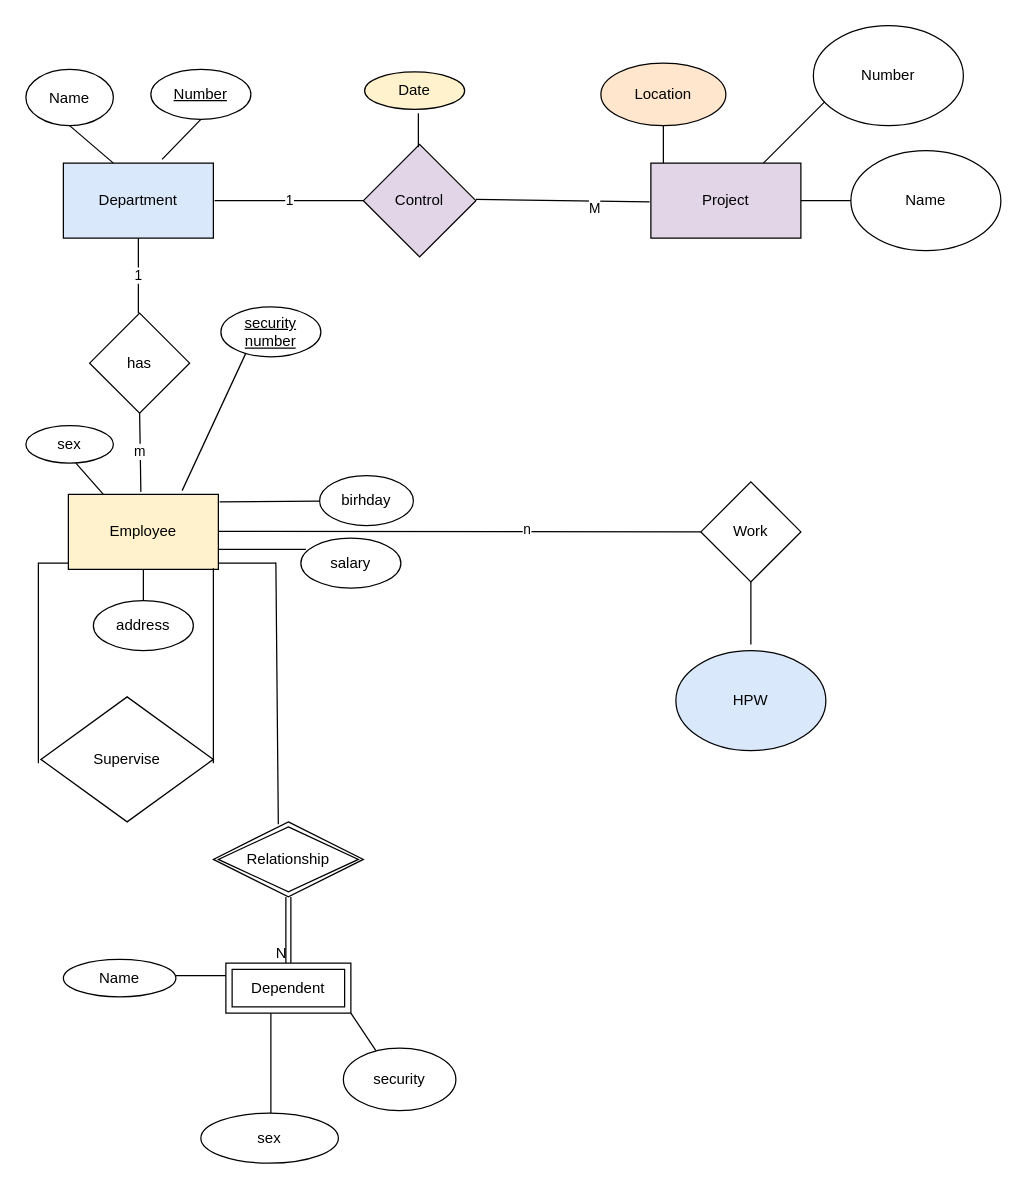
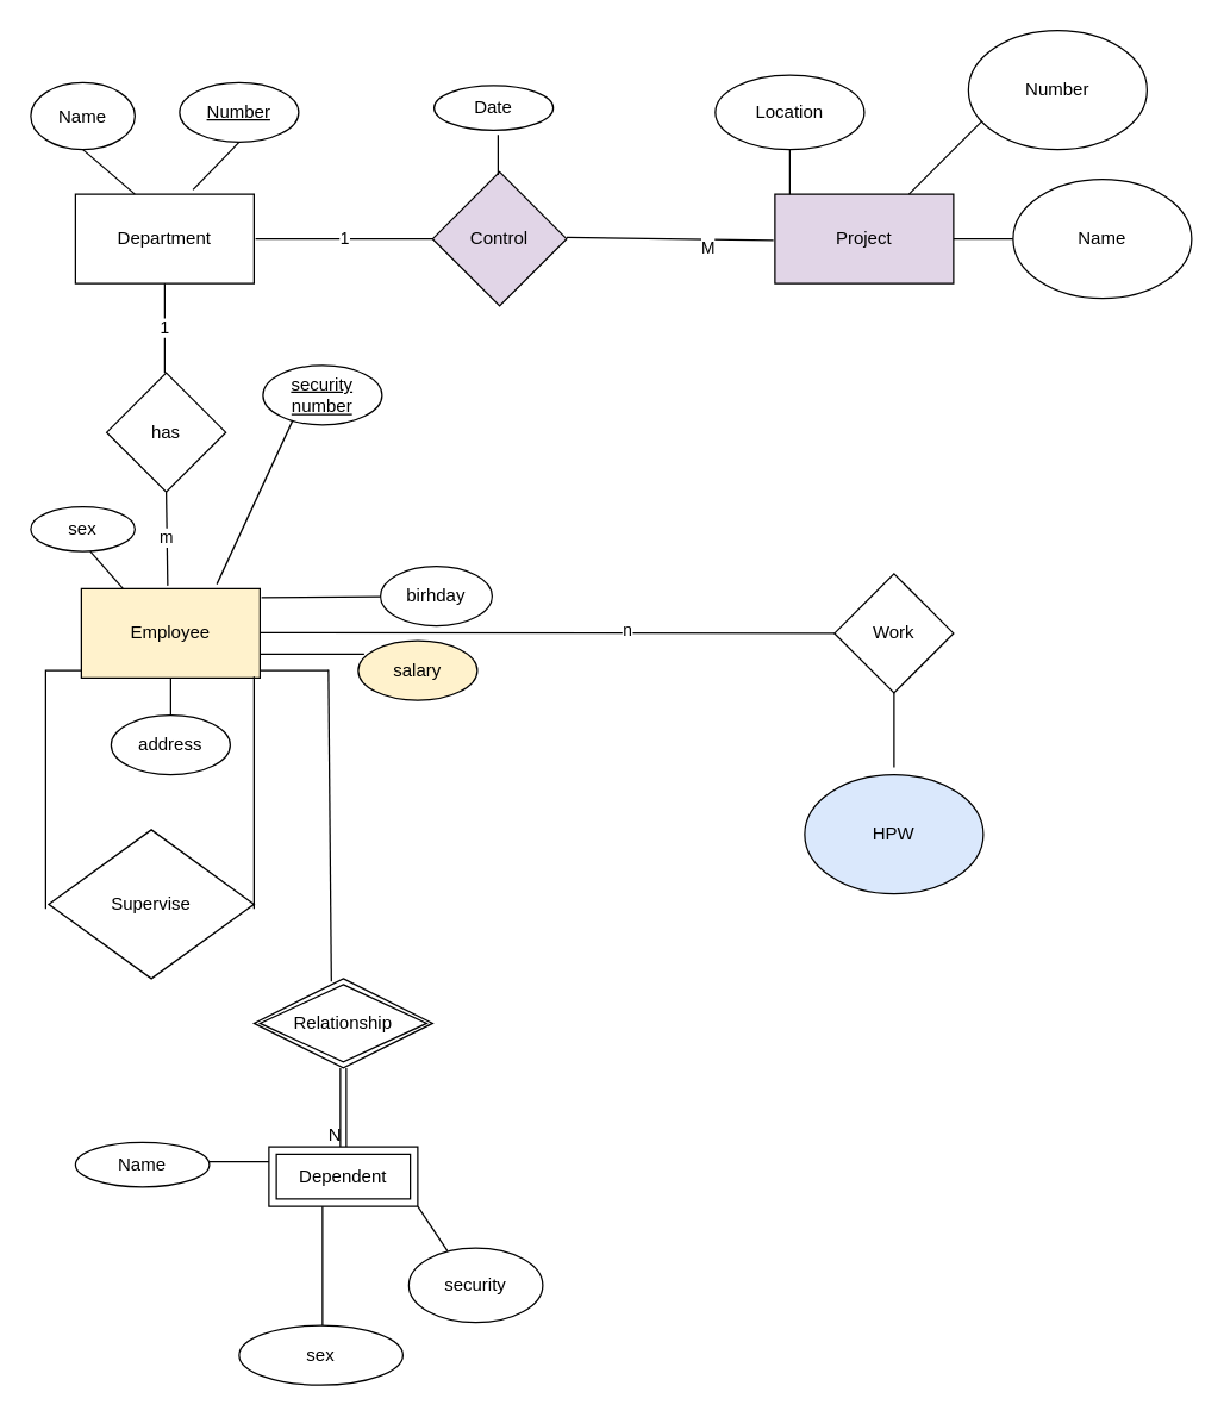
  <mxCell id="0" />
  <mxCell id="1" parent="0" />
- <mxCell id="2" value="Department" style="rounded=0;whiteSpace=wrap;html=1;fillColor=#dae8fc;" vertex="1" parent="1"><mxGeometry x="50" y="130" width="120" height="60" as="geometry" /></mxCell>
+ <mxCell id="2" value="Department" style="rounded=0;whiteSpace=wrap;html=1;" vertex="1" parent="1"><mxGeometry x="50" y="130" width="120" height="60" as="geometry" /></mxCell>
  <mxCell id="3" value="Control" style="rhombus;whiteSpace=wrap;html=1;fillColor=#e1d5e7;" vertex="1" parent="1"><mxGeometry x="290" y="115" width="90" height="90" as="geometry" /></mxCell>
  <mxCell id="4" value="1" style="endArrow=none;html=1;rounded=0;" edge="1" parent="1" target="3"><mxGeometry width="50" height="50" relative="1" as="geometry"><mxPoint x="171" y="160" as="sourcePoint" /><mxPoint x="290" y="120" as="targetPoint" /><Array as="points"><mxPoint x="210" y="160" /></Array></mxGeometry></mxCell>
  <mxCell id="5" value="" style="endArrow=none;html=1;rounded=0;exitX=1.008;exitY=0.633;exitDx=0;exitDy=0;exitPerimeter=0;" edge="1" parent="1"><mxGeometry width="50" height="50" relative="1" as="geometry"><mxPoint x="380" y="159" as="sourcePoint" /><mxPoint x="519" y="161" as="targetPoint" /></mxGeometry></mxCell>
  <mxCell id="6" value="M" style="edgeLabel;html=1;align=center;verticalAlign=middle;resizable=0;points=[];" vertex="1" connectable="0" parent="5"><mxGeometry x="0.368" y="-5" relative="1" as="geometry"><mxPoint as="offset" /></mxGeometry></mxCell>
  <mxCell id="7" value="Project" style="rounded=0;whiteSpace=wrap;html=1;fillColor=#e1d5e7;" vertex="1" parent="1"><mxGeometry x="520" y="130" width="120" height="60" as="geometry" /></mxCell>
  <mxCell id="8" value="Name" style="ellipse;whiteSpace=wrap;html=1;" vertex="1" parent="1"><mxGeometry x="20" y="55" width="70" height="45" as="geometry" /></mxCell>
  <mxCell id="9" value="&lt;u&gt;Number&lt;/u&gt;" style="ellipse;whiteSpace=wrap;html=1;" vertex="1" parent="1"><mxGeometry x="120" y="55" width="80" height="40" as="geometry" /></mxCell>
  <mxCell id="10" value="" style="endArrow=none;html=1;rounded=0;exitX=0.658;exitY=-0.05;exitDx=0;exitDy=0;exitPerimeter=0;entryX=0.5;entryY=1;entryDx=0;entryDy=0;" edge="1" parent="1" source="2" target="9"><mxGeometry width="50" height="50" relative="1" as="geometry"><mxPoint x="130" y="140" as="sourcePoint" /><mxPoint x="150" y="100" as="targetPoint" /></mxGeometry></mxCell>
  <mxCell id="11" value="" style="endArrow=none;html=1;rounded=0;entryX=0.5;entryY=1;entryDx=0;entryDy=0;" edge="1" parent="1" target="8"><mxGeometry width="50" height="50" relative="1" as="geometry"><mxPoint x="90" y="130" as="sourcePoint" /><mxPoint x="60" y="110" as="targetPoint" /></mxGeometry></mxCell>
  <mxCell id="12" value="" style="endArrow=none;html=1;rounded=0;" edge="1" parent="1"><mxGeometry width="50" height="50" relative="1" as="geometry"><mxPoint x="334" y="117" as="sourcePoint" /><mxPoint x="334" y="90" as="targetPoint" /></mxGeometry></mxCell>
- <mxCell id="13" value="Date" style="ellipse;whiteSpace=wrap;html=1;fillColor=#fff2cc;" vertex="1" parent="1"><mxGeometry x="291" y="57" width="80" height="30" as="geometry" /></mxCell>
+ <mxCell id="13" value="Date" style="ellipse;whiteSpace=wrap;html=1;" vertex="1" parent="1"><mxGeometry x="291" y="57" width="80" height="30" as="geometry" /></mxCell>
  <mxCell id="14" value="1" style="endArrow=none;html=1;rounded=0;entryX=0.5;entryY=1;entryDx=0;entryDy=0;" edge="1" parent="1" target="2"><mxGeometry width="50" height="50" relative="1" as="geometry"><mxPoint x="110" y="250" as="sourcePoint" /><mxPoint x="160" y="200" as="targetPoint" /></mxGeometry></mxCell>
  <mxCell id="15" value="has" style="rhombus;whiteSpace=wrap;html=1;" vertex="1" parent="1"><mxGeometry x="71" y="250" width="80" height="80" as="geometry" /></mxCell>
  <mxCell id="16" value="m" style="endArrow=none;html=1;rounded=0;entryX=0.5;entryY=1;entryDx=0;entryDy=0;" edge="1" parent="1" target="15"><mxGeometry width="50" height="50" relative="1" as="geometry"><mxPoint x="112" y="393" as="sourcePoint" /><mxPoint x="162" y="343" as="targetPoint" /></mxGeometry></mxCell>
  <mxCell id="17" value="Employee" style="rounded=0;whiteSpace=wrap;html=1;fillColor=#fff2cc;" vertex="1" parent="1"><mxGeometry x="54" y="395" width="120" height="60" as="geometry" /></mxCell>
  <mxCell id="18" value="&lt;u&gt;security number&lt;/u&gt;" style="ellipse;whiteSpace=wrap;html=1;" vertex="1" parent="1"><mxGeometry x="176" y="245" width="80" height="40" as="geometry" /></mxCell>
  <mxCell id="19" value="" style="endArrow=none;html=1;rounded=0;entryX=0.25;entryY=0.925;entryDx=0;entryDy=0;entryPerimeter=0;" edge="1" parent="1" target="18"><mxGeometry width="50" height="50" relative="1" as="geometry"><mxPoint x="145" y="392" as="sourcePoint" /><mxPoint x="190" y="342" as="targetPoint" /></mxGeometry></mxCell>
  <mxCell id="20" value="sex" style="ellipse;whiteSpace=wrap;html=1;" vertex="1" parent="1"><mxGeometry x="20" y="340" width="70" height="30" as="geometry" /></mxCell>
  <mxCell id="21" value="" style="endArrow=none;html=1;rounded=0;" edge="1" parent="1"><mxGeometry width="50" height="50" relative="1" as="geometry"><mxPoint x="82" y="395" as="sourcePoint" /><mxPoint x="60" y="370" as="targetPoint" /></mxGeometry></mxCell>
  <mxCell id="22" value="" style="endArrow=none;html=1;rounded=0;" edge="1" parent="1"><mxGeometry width="50" height="50" relative="1" as="geometry"><mxPoint x="174" y="439" as="sourcePoint" /><mxPoint x="244" y="439" as="targetPoint" /></mxGeometry></mxCell>
  <mxCell id="23" value="" style="endArrow=none;html=1;rounded=0;" edge="1" parent="1" target="24"><mxGeometry width="50" height="50" relative="1" as="geometry"><mxPoint x="175" y="401" as="sourcePoint" /><mxPoint x="225" y="401" as="targetPoint" /></mxGeometry></mxCell>
  <mxCell id="24" value="birhday" style="ellipse;whiteSpace=wrap;html=1;" vertex="1" parent="1"><mxGeometry x="255" y="380" width="75" height="40" as="geometry" /></mxCell>
- <mxCell id="25" value="salary" style="ellipse;whiteSpace=wrap;html=1;" vertex="1" parent="1"><mxGeometry x="240" y="430" width="80" height="40" as="geometry" /></mxCell>
+ <mxCell id="25" value="salary" style="ellipse;whiteSpace=wrap;html=1;fillColor=#fff2cc;" vertex="1" parent="1"><mxGeometry x="240" y="430" width="80" height="40" as="geometry" /></mxCell>
  <mxCell id="26" value="" style="endArrow=none;html=1;rounded=0;exitX=0.5;exitY=1;exitDx=0;exitDy=0;" edge="1" parent="1" source="17"><mxGeometry width="50" height="50" relative="1" as="geometry"><mxPoint x="110" y="470" as="sourcePoint" /><mxPoint x="114" y="480" as="targetPoint" /></mxGeometry></mxCell>
  <mxCell id="27" value="address" style="ellipse;whiteSpace=wrap;html=1;" vertex="1" parent="1"><mxGeometry x="74" y="480" width="80" height="40" as="geometry" /></mxCell>
  <mxCell id="28" value="" style="endArrow=none;html=1;rounded=0;" edge="1" parent="1"><mxGeometry width="50" height="50" relative="1" as="geometry"><mxPoint x="30" y="610" as="sourcePoint" /><mxPoint x="54" y="450" as="targetPoint" /><Array as="points"><mxPoint x="30" y="450" /></Array></mxGeometry></mxCell>
  <mxCell id="29" value="" style="endArrow=none;html=1;rounded=0;" edge="1" parent="1"><mxGeometry width="50" height="50" relative="1" as="geometry"><mxPoint x="170" y="610" as="sourcePoint" /><mxPoint x="170" y="454" as="targetPoint" /></mxGeometry></mxCell>
  <mxCell id="30" value="Supervise" style="rhombus;whiteSpace=wrap;html=1;" vertex="1" parent="1"><mxGeometry x="32" y="557" width="138" height="100" as="geometry" /></mxCell>
  <mxCell id="31" value="" style="endArrow=none;html=1;rounded=0;" edge="1" parent="1" target="33"><mxGeometry width="50" height="50" relative="1" as="geometry"><mxPoint x="174" y="424.5" as="sourcePoint" /><mxPoint x="530" y="420" as="targetPoint" /></mxGeometry></mxCell>
  <mxCell id="32" value="n" style="edgeLabel;html=1;align=center;verticalAlign=middle;resizable=0;points=[];" vertex="1" connectable="0" parent="31"><mxGeometry x="0.274" y="2" relative="1" as="geometry"><mxPoint as="offset" /></mxGeometry></mxCell>
  <mxCell id="33" value="Work" style="rhombus;whiteSpace=wrap;html=1;" vertex="1" parent="1"><mxGeometry x="560" y="385" width="80" height="80" as="geometry" /></mxCell>
  <mxCell id="34" value="" style="endArrow=none;html=1;rounded=0;" edge="1" parent="1"><mxGeometry width="50" height="50" relative="1" as="geometry"><mxPoint x="174" y="450" as="sourcePoint" /><mxPoint x="220" y="450" as="targetPoint" /></mxGeometry></mxCell>
  <mxCell id="35" value="Relationship" style="shape=rhombus;double=1;perimeter=rhombusPerimeter;whiteSpace=wrap;html=1;align=center;" vertex="1" parent="1"><mxGeometry x="170" y="657" width="120" height="60" as="geometry" /></mxCell>
  <mxCell id="36" value="" style="endArrow=none;html=1;rounded=0;entryX=0.433;entryY=0.033;entryDx=0;entryDy=0;entryPerimeter=0;" edge="1" parent="1" target="35"><mxGeometry relative="1" as="geometry"><mxPoint x="220" y="449.5" as="sourcePoint" /><mxPoint x="210" y="650" as="targetPoint" /></mxGeometry></mxCell>
  <mxCell id="37" value="" style="shape=link;html=1;rounded=0;" edge="1" parent="1" target="39"><mxGeometry relative="1" as="geometry"><mxPoint x="230" y="717" as="sourcePoint" /><mxPoint x="230" y="790" as="targetPoint" /></mxGeometry></mxCell>
  <mxCell id="38" value="N" style="resizable=0;html=1;whiteSpace=wrap;align=right;verticalAlign=bottom;" connectable="0" vertex="1" parent="37"><mxGeometry x="1" relative="1" as="geometry" /></mxCell>
  <mxCell id="39" value="Dependent" style="shape=ext;margin=3;double=1;whiteSpace=wrap;html=1;align=center;" vertex="1" parent="1"><mxGeometry x="180" y="770" width="100" height="40" as="geometry" /></mxCell>
  <mxCell id="40" value="" style="endArrow=none;html=1;rounded=0;" edge="1" parent="1"><mxGeometry width="50" height="50" relative="1" as="geometry"><mxPoint x="140" y="780" as="sourcePoint" /><mxPoint x="180" y="780" as="targetPoint" /></mxGeometry></mxCell>
  <mxCell id="41" value="Name" style="ellipse;whiteSpace=wrap;html=1;" vertex="1" parent="1"><mxGeometry x="50" y="767" width="90" height="30" as="geometry" /></mxCell>
  <mxCell id="42" value="" style="endArrow=none;html=1;rounded=0;" edge="1" parent="1"><mxGeometry width="50" height="50" relative="1" as="geometry"><mxPoint x="216" y="890" as="sourcePoint" /><mxPoint x="216" y="810" as="targetPoint" /></mxGeometry></mxCell>
  <mxCell id="43" value="sex" style="ellipse;whiteSpace=wrap;html=1;" vertex="1" parent="1"><mxGeometry x="160" y="890" width="110" height="40" as="geometry" /></mxCell>
  <mxCell id="44" value="" style="endArrow=none;html=1;rounded=0;" edge="1" parent="1"><mxGeometry width="50" height="50" relative="1" as="geometry"><mxPoint x="300" y="840" as="sourcePoint" /><mxPoint x="280" y="810" as="targetPoint" /></mxGeometry></mxCell>
  <mxCell id="45" value="security" style="ellipse;whiteSpace=wrap;html=1;" vertex="1" parent="1"><mxGeometry x="274" y="838" width="90" height="50" as="geometry" /></mxCell>
  <mxCell id="46" value="" style="endArrow=none;html=1;rounded=0;" edge="1" parent="1"><mxGeometry width="50" height="50" relative="1" as="geometry"><mxPoint x="600" y="515" as="sourcePoint" /><mxPoint x="600" y="465" as="targetPoint" /></mxGeometry></mxCell>
  <mxCell id="47" value="HPW" style="ellipse;whiteSpace=wrap;html=1;fillColor=#dae8fc;" vertex="1" parent="1"><mxGeometry x="540" y="520" width="120" height="80" as="geometry" /></mxCell>
  <mxCell id="48" value="" style="endArrow=none;html=1;rounded=0;" edge="1" parent="1"><mxGeometry width="50" height="50" relative="1" as="geometry"><mxPoint x="530" y="130" as="sourcePoint" /><mxPoint x="530" y="100" as="targetPoint" /></mxGeometry></mxCell>
- <mxCell id="49" value="Location" style="ellipse;whiteSpace=wrap;html=1;fillColor=#ffe6cc;" vertex="1" parent="1"><mxGeometry x="480" y="50" width="100" height="50" as="geometry" /></mxCell>
+ <mxCell id="49" value="Location" style="ellipse;whiteSpace=wrap;html=1;" vertex="1" parent="1"><mxGeometry x="480" y="50" width="100" height="50" as="geometry" /></mxCell>
  <mxCell id="50" value="" style="endArrow=none;html=1;rounded=0;" edge="1" parent="1"><mxGeometry width="50" height="50" relative="1" as="geometry"><mxPoint x="610" y="130" as="sourcePoint" /><mxPoint x="660" y="80" as="targetPoint" /></mxGeometry></mxCell>
  <mxCell id="51" value="Number" style="ellipse;whiteSpace=wrap;html=1;" vertex="1" parent="1"><mxGeometry x="650" y="20" width="120" height="80" as="geometry" /></mxCell>
  <mxCell id="52" value="" style="endArrow=none;html=1;rounded=0;" edge="1" parent="1"><mxGeometry width="50" height="50" relative="1" as="geometry"><mxPoint x="640" y="160" as="sourcePoint" /><mxPoint x="680" y="160" as="targetPoint" /></mxGeometry></mxCell>
  <mxCell id="53" value="Name" style="ellipse;whiteSpace=wrap;html=1;" vertex="1" parent="1"><mxGeometry x="680" y="120" width="120" height="80" as="geometry" /></mxCell>
